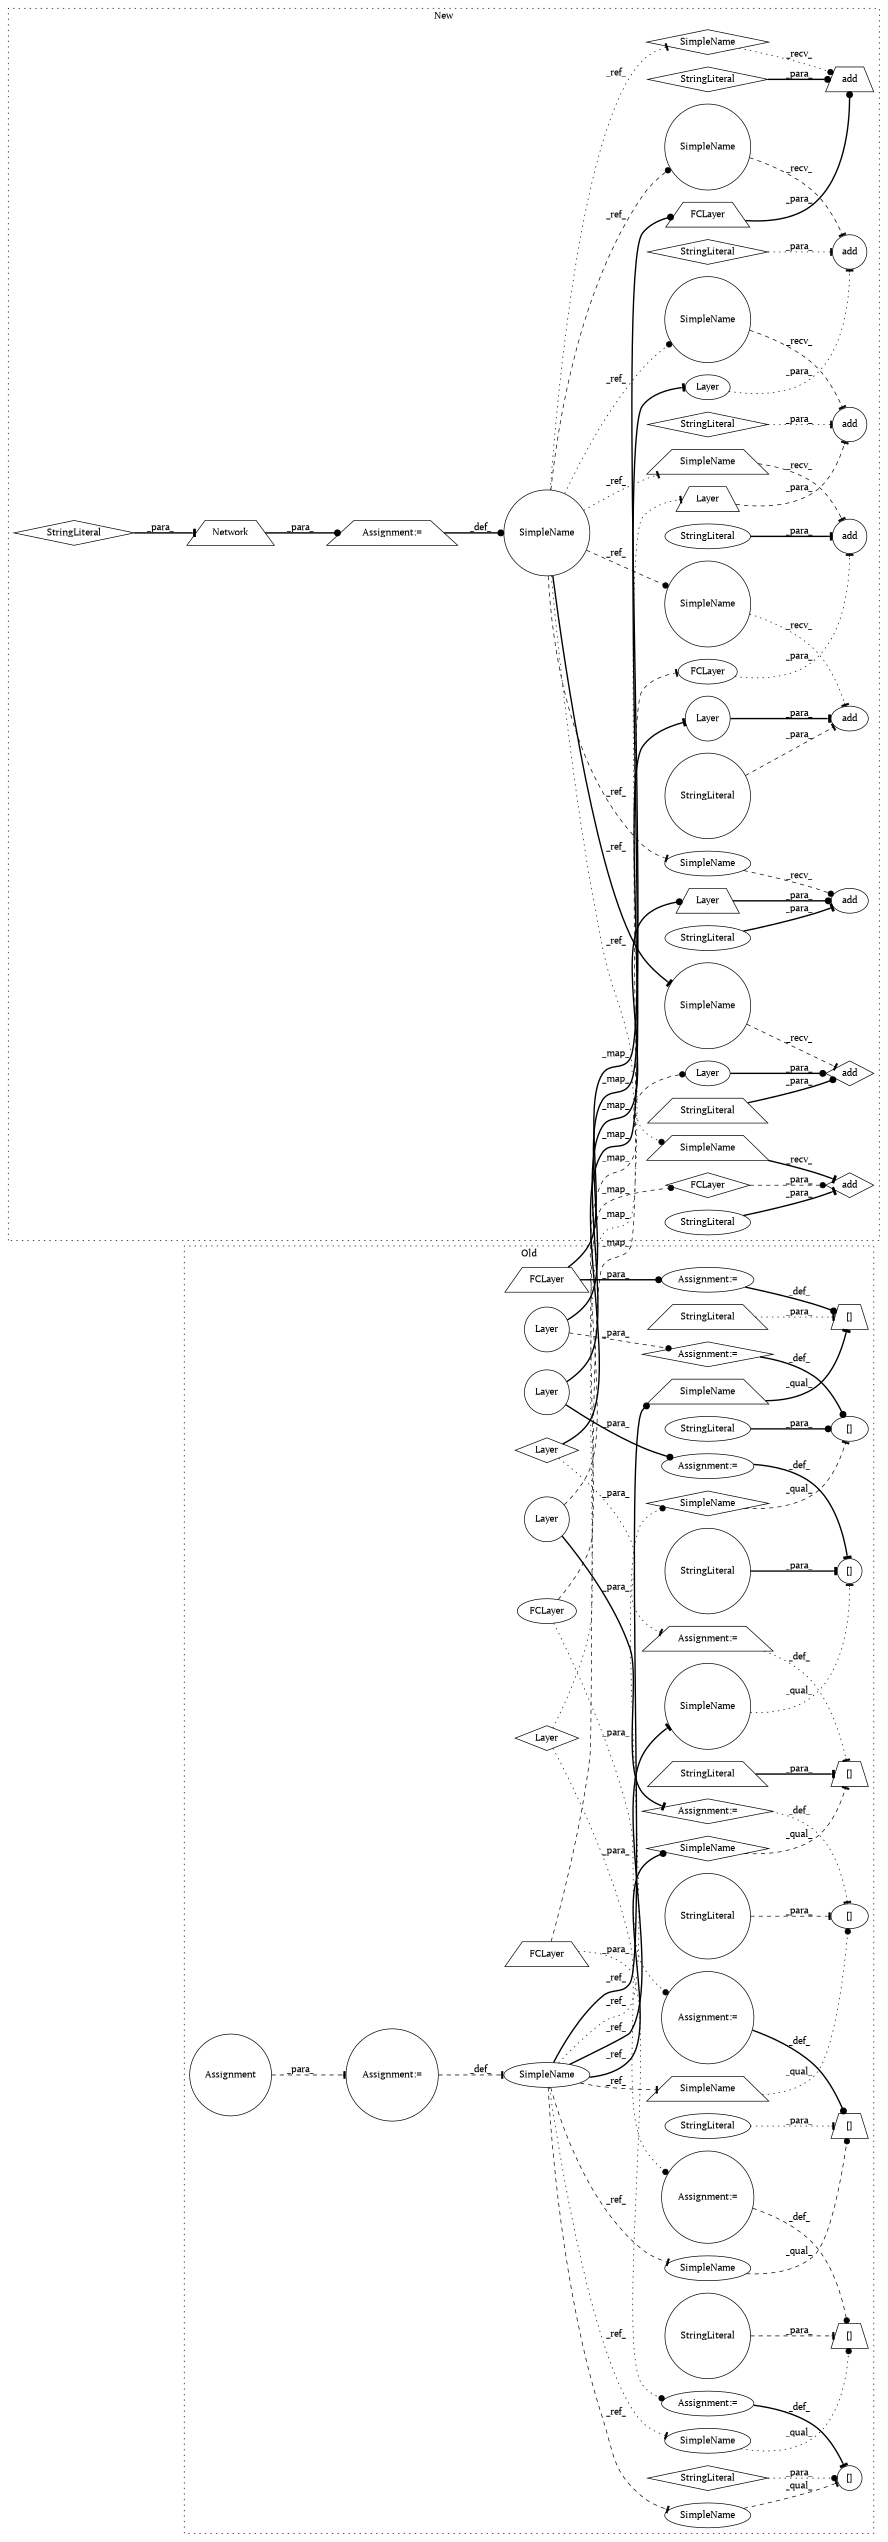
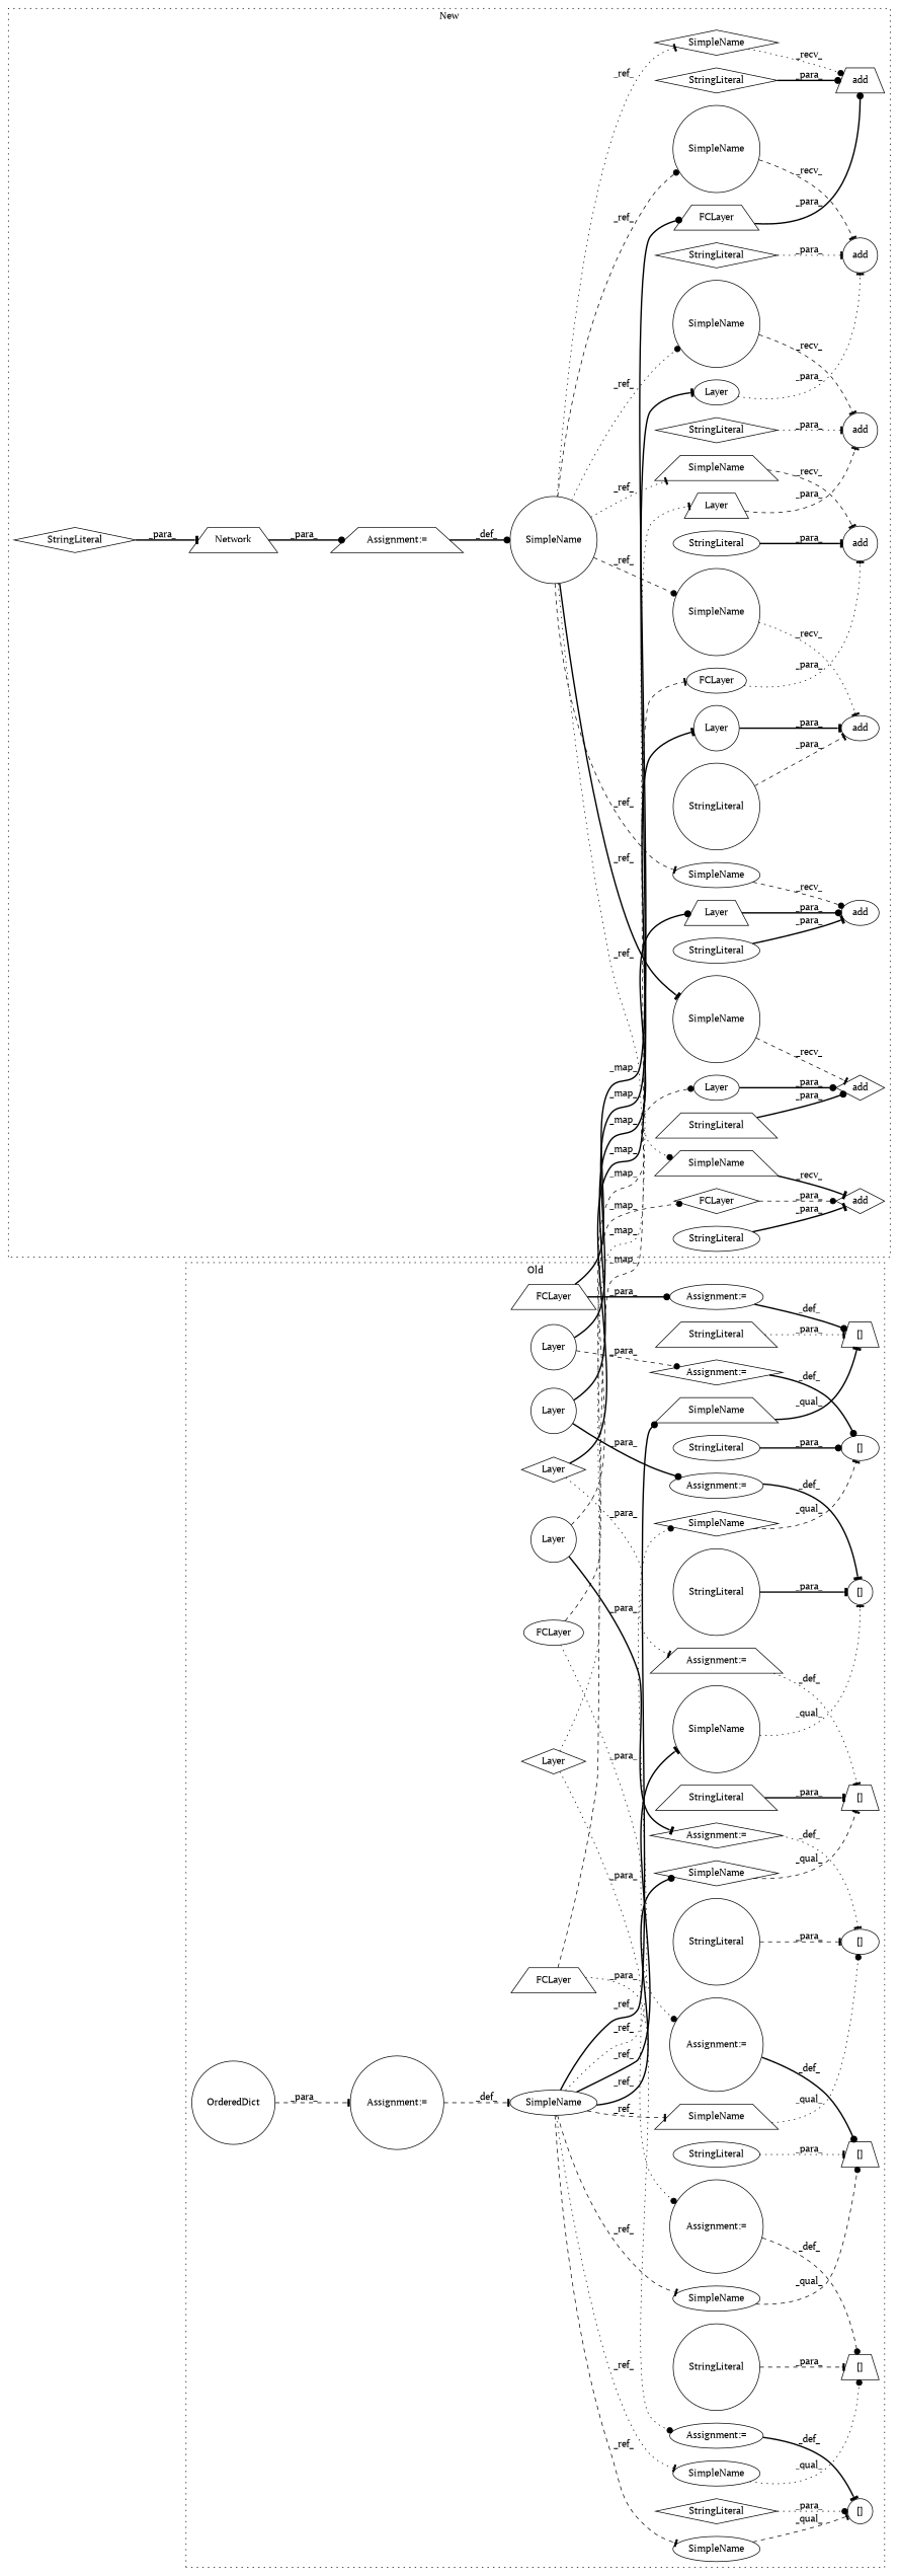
  digraph {
    rankdir=LR
    fontname="PT Serif"
    node [a=32 l="6,1" s=251 shape=circle fontname="PT Serif"]
    edge [style=bold arrowhead=tee fontname="PT Serif"]
    n1 [l="8,1" label=FCLayer s="568,587" shape=trapezium]
    n2 [a=2 l="7,1" label="[]" s="554,566" shape=trapezium]
    n3 [a=42 l=6 label=SimpleName s=245 shape=ellipse]
    n4 [a=2 l="7,1" label="[]" s="393,407"]
-   n5 [l=13 label=Assignment s=252]
+   n5 [l=13 label=OrderedDict s=252]
    n6 [a=2 l="7,1" label="[]" s="352,366" shape=ellipse]
    n7 [label=Layer s="368,386"]
    n8 [a=2 l="7,1" label="[]" s="434,448" shape=trapezium]
    n9 [label=Layer s="409,427"]
    n10 [a=2 l="7,1" label="[]" s="271,285" shape=trapezium]
    n11 [label=Layer s="287,305" shape=diamond]
    n12 [a=2 l="7,1" label="[]" s="312,326" shape=ellipse]
    n13 [label=Layer s="328,345"]
    n14 [a=2 l="7,1" label="[]" s="514,526" shape=trapezium]
    n15 [a=45 l=7 label=StringLiteral s=441]
    n16 [a=2 l="7,1" label="[]" s="475,487"]
    n17 [a=45 l=5 label=StringLiteral s=561 shape=trapezium]
    n18 [a=45 l=7 label=StringLiteral s=359 shape=ellipse]
    n19 [a=45 l=5 label=StringLiteral s=521 shape=ellipse]
    n20 [a=45 l=5 label=StringLiteral s=482 shape=diamond]
    n21 [a=45 l=7 label=StringLiteral s=278 shape=trapezium]
    n22 [a=7 l=1 label="Assignment:=" s=488 shape=ellipse]
    n23 [a=7 l=1 label="Assignment:=" s=327 shape=diamond]
    n24 [a=45 l=7 label=StringLiteral s=319]
    n25 [a=7 l=1 label="Assignment:="]
    n26 [a=7 l=1 label="Assignment:=" s=286 shape=trapezium]
    n27 [l="8,1" label=FCLayer s="528,547" shape=ellipse]
    n28 [a=7 l=1 label="Assignment:=" s=527]
    n29 [a=45 l=7 label=StringLiteral s=400]
    n30 [a=7 l=1 label="Assignment:=" s=567 shape=ellipse]
    n31 [a=7 l=1 label="Assignment:=" s=408 shape=ellipse]
    n32 [a=7 l=1 label="Assignment:=" s=367 shape=diamond]
    n33 [a=7 l=1 label="Assignment:=" s=449]
    n34 [label=Layer s="450,468" shape=diamond]
    n35 [l="8,1" label=FCLayer s="489,507" shape=trapezium]
    n36 [a=42 l=6 label=SimpleName s=475 shape=ellipse]
    n37 [a=42 l=6 label=SimpleName s=271 shape=diamond]
    n38 [a=42 l=6 label=SimpleName s=554 shape=trapezium]
    n39 [a=42 l=6 label=SimpleName s=393]
    n40 [a=42 l=6 label=SimpleName s=352 shape=diamond]
    n41 [a=42 l=6 label=SimpleName s=434 shape=ellipse]
    n42 [a=42 l=6 label=SimpleName s=514 shape=ellipse]
    n43 [a=42 l=6 label=SimpleName s=312 shape=trapezium]
    n44 [l="8,1" label=FCLayer s="499,518" shape=trapezium]
    n45 [l="4,1" label=add s="489,519" shape=trapezium]
    n46 [l="8,1" label=Network s="179,196" shape=trapezium]
    n47 [l="4,1" label=add s="287,318" shape=ellipse]
    n48 [label=Layer s="299,317"]
    n49 [l="4,1" label=add s="328,359" shape=ellipse]
    n50 [label=Layer s="340,358" shape=trapezium]
    n51 [l="4,1" label=add s="247,277" shape=diamond]
    n52 [a=42 l=2 label=SimpleName s=176]
    n53 [l="4,1" label=add s="206,237"]
    n54 [label=Layer s="218,236" shape=ellipse]
    n55 [l="4,1" label=add s="449,479" shape=diamond]
    n56 [label=Layer s="259,276" shape=ellipse]
    n57 [l="4,1" label=add s="410,439"]
    n58 [a=45 l=5 label=StringLiteral s=414 shape=ellipse]
    n59 [l="4,1" label=add s="369,400"]
    n60 [a=45 l=7 label=StringLiteral s=373 shape=diamond]
    n61 [a=45 l=5 label=StringLiteral s=493 shape=diamond]
    n62 [a=45 l=9 label=StringLiteral s=187 shape=diamond]
    n63 [a=45 l=7 label=StringLiteral shape=trapezium]
    n64 [a=45 l=5 label=StringLiteral s=453 shape=ellipse]
    n65 [a=7 l=1 label="Assignment:=" s=178 shape=trapezium]
    n66 [a=45 l=7 label=StringLiteral s=210 shape=diamond]
    n67 [a=45 l=7 label=StringLiteral s=291]
    n68 [l="8,1" label=FCLayer s="459,478" shape=diamond]
    n69 [a=45 l=7 label=StringLiteral s=332 shape=ellipse]
    n70 [label=Layer s="381,399" shape=trapezium]
    n71 [l="8,1" label=FCLayer s="420,438" shape=ellipse]
    n72 [a=42 l=2 label=SimpleName s=284]
    n73 [a=42 l=2 label=SimpleName s=407 shape=trapezium]
    n74 [a=42 l=2 label=SimpleName s=244]
    n75 [a=42 l=2 label=SimpleName s=446 shape=trapezium]
    n76 [a=42 l=2 label=SimpleName s=325 shape=ellipse]
    n77 [a=42 l=2 label=SimpleName s=366]
    n78 [a=42 l=2 label=SimpleName s=486 shape=diamond]
    n79 [a=42 l=2 label=SimpleName s=203]
    subgraph cluster_1 {
      label=Old
      style=dotted
      n1
      n2
      n3
      n4
      n5
      n6
      n7
      n8
      n9
      n10
      n11
      n12
      n13
      n14
      n15
      n16
      n17
      n18
      n19
      n20
      n21
      n22
      n23
      n24
      n25
      n26
      n27
      n28
      n29
      n30
      n31
      n32
      n33
      n34
      n35
      n36
      n37
      n38
      n39
      n40
      n41
      n42
      n43
    }
    subgraph cluster_2 {
      label=New
      style=dotted
      n44
      n45
      n46
      n47
      n48
      n49
      n50
      n51
      n52
      n53
      n54
      n55
      n56
      n57
      n58
      n59
      n60
      n61
      n62
      n63
      n64
      n65
      n66
      n67
      n68
      n69
      n70
      n71
      n72
      n73
      n74
      n75
      n76
      n77
      n78
      n79
    }
    n1 -> n30 [label=_para_ arrowhead=dot]
    n1 -> n44 [label=_map_ arrowhead=dot]
    n3 -> n36 [label=_ref_ style=dashed]
    n3 -> n37 [label=_ref_ arrowhead=dot]
    n3 -> n38 [label=_ref_ arrowhead=dot]
    n3 -> n39 [label=_ref_]
    n3 -> n40 [label=_ref_ style=dotted arrowhead=dot]
    n3 -> n41 [label=_ref_ style=dotted]
    n3 -> n42 [label=_ref_ style=dashed]
    n3 -> n43 [label=_ref_ style=dashed]
    n5 -> n25 [label=_para_ style=dashed]
    n7 -> n32 [label=_para_ style=dashed arrowhead=dot]
    n7 -> n48 [label=_map_]
    n9 -> n31 [label=_para_ arrowhead=dot]
    n9 -> n50 [label=_map_ arrowhead=dot]
    n11 -> n26 [label=_para_ style=dotted]
    n11 -> n54 [label=_map_]
    n13 -> n23 [label=_para_]
    n13 -> n56 [label=_map_ style=dashed arrowhead=dot]
    n15 -> n8 [label=_para_ style=dashed]
    n17 -> n2 [label=_para_ style=dotted]
    n18 -> n6 [label=_para_ arrowhead=dot]
    n19 -> n14 [label=_para_ style=dotted]
    n20 -> n16 [label=_para_ style=dotted arrowhead=dot]
    n21 -> n10 [label=_para_]
    n22 -> n16 [label=_def_]
    n23 -> n12 [label=_def_ style=dotted]
    n24 -> n12 [label=_para_ style=dashed]
    n25 -> n3 [label=_def_ style=dashed]
    n26 -> n10 [label=_def_ style=dotted]
    n27 -> n28 [label=_para_ style=dotted arrowhead=dot]
    n27 -> n68 [label=_map_ style=dashed arrowhead=dot]
    n28 -> n14 [label=_def_ arrowhead=dot]
    n29 -> n4 [label=_para_]
    n30 -> n2 [label=_def_ arrowhead=dot]
    n31 -> n4 [label=_def_]
    n32 -> n6 [label=_def_ arrowhead=dot]
    n33 -> n8 [label=_def_ style=dashed arrowhead=dot]
    n34 -> n33 [label=_para_ style=dotted arrowhead=dot]
    n34 -> n70 [label=_map_ style=dotted]
    n35 -> n22 [label=_para_ style=dotted arrowhead=dot]
    n35 -> n71 [label=_map_ style=dashed]
    n36 -> n16 [label=_qual_ style=dashed]
    n37 -> n10 [label=_qual_ style=dashed]
    n38 -> n2 [label=_qual_]
    n39 -> n4 [label=_qual_ style=dotted]
    n40 -> n6 [label=_qual_ style=dashed]
    n41 -> n8 [label=_qual_ style=dotted arrowhead=dot]
    n42 -> n14 [label=_qual_ style=dashed arrowhead=dot]
    n43 -> n12 [label=_qual_ style=dotted arrowhead=dot]
    n44 -> n45 [label=_para_ arrowhead=dot]
    n46 -> n65 [label=_para_ arrowhead=dot]
    n48 -> n47 [label=_para_]
    n50 -> n49 [label=_para_ arrowhead=dot]
    n52 -> n72 [label=_ref_ style=dashed arrowhead=dot]
    n52 -> n73 [label=_ref_ style=dotted]
    n52 -> n74 [label=_ref_]
    n52 -> n75 [label=_ref_ style=dotted arrowhead=dot]
    n52 -> n76 [label=_ref_ style=dashed]
    n52 -> n77 [label=_ref_ style=dotted arrowhead=dot]
    n52 -> n78 [label=_ref_ style=dotted]
    n52 -> n79 [label=_ref_ style=dashed arrowhead=dot]
    n54 -> n53 [label=_para_ style=dotted]
    n56 -> n51 [label=_para_ arrowhead=dot]
    n58 -> n57 [label=_para_]
    n60 -> n59 [label=_para_ style=dotted]
    n61 -> n45 [label=_para_ arrowhead=dot]
    n62 -> n46 [label=_para_]
    n63 -> n51 [label=_para_ arrowhead=dot]
    n64 -> n55 [label=_para_]
    n65 -> n52 [label=_def_ arrowhead=dot]
    n66 -> n53 [label=_para_ style=dotted]
    n67 -> n47 [label=_para_ style=dashed]
    n68 -> n55 [label=_para_ style=dashed arrowhead=dot]
    n69 -> n49 [label=_para_]
    n70 -> n59 [label=_para_ style=dashed]
    n71 -> n57 [label=_para_ style=dotted]
    n72 -> n47 [label=_recv_ style=dotted]
    n73 -> n57 [label=_recv_ style=dashed]
    n74 -> n51 [label=_recv_ style=dashed]
    n75 -> n55 [label=_recv_]
    n76 -> n49 [label=_recv_ style=dashed arrowhead=dot]
    n77 -> n59 [label=_recv_ style=dashed]
    n78 -> n45 [label=_recv_ style=dotted arrowhead=dot]
    n79 -> n53 [label=_recv_ style=dashed]
  }
